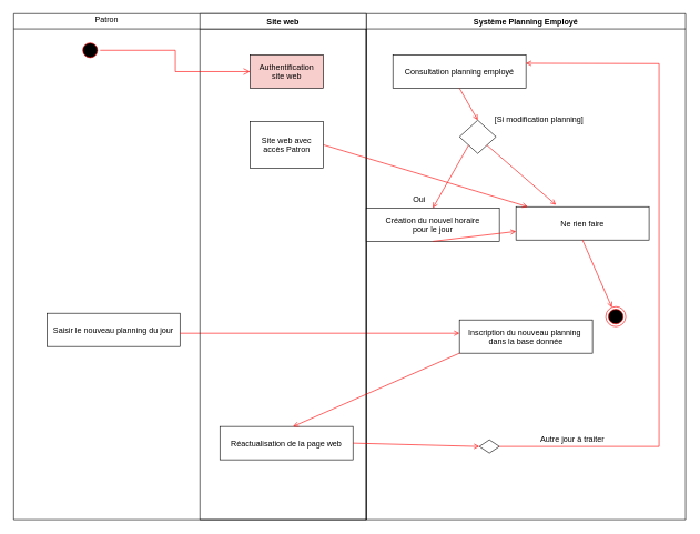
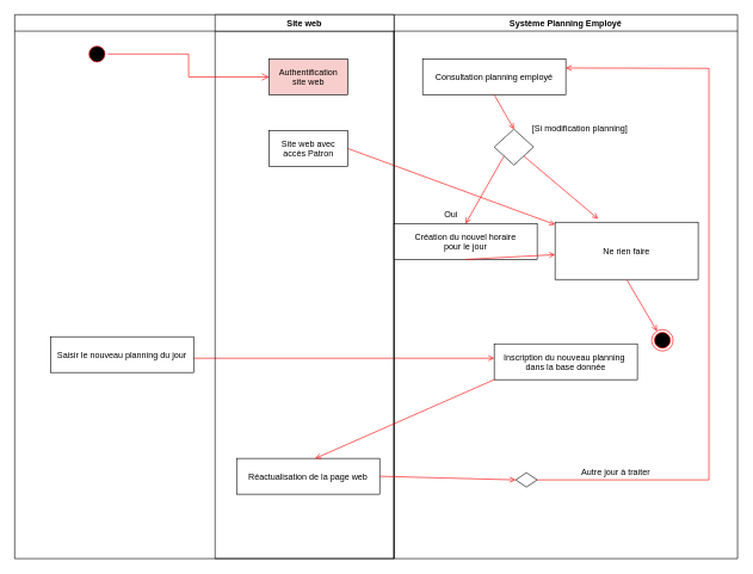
  <mxCell id="0" />
  <mxCell id="1" parent="0" />
  <mxCell id="2" value="" style="swimlane;whiteSpace=wrap" parent="1" vertex="1"><mxGeometry x="20" y="20" width="530" height="760" as="geometry"><mxRectangle x="164.5" y="128" width="70" height="23" as="alternateBounds" /></mxGeometry></mxCell>
  <mxCell id="3" value="" style="ellipse;shape=startState;fillColor=#000000;strokeColor=#ff0000;" parent="2" vertex="1"><mxGeometry x="100" y="40" width="30" height="30" as="geometry" /></mxCell>
- <mxCell id="4" value="Patron" style="text;html=1;strokeColor=none;fillColor=none;align=center;verticalAlign=middle;whiteSpace=wrap;rounded=0;" vertex="1" parent="2"><mxGeometry x="100" width="80" height="20" as="geometry" /></mxCell>
  <mxCell id="5" value="Réactualisation de la page web" style="" vertex="1" parent="2"><mxGeometry x="310" y="620" width="200" height="50" as="geometry" /></mxCell>
  <mxCell id="6" value="Saisir le nouveau planning du jour" style="" vertex="1" parent="2"><mxGeometry x="50" y="450" width="200" height="50" as="geometry" /></mxCell>
  <mxCell id="7" value="" style="endArrow=open;strokeColor=#FF0000;endFill=1;rounded=0;" edge="1" parent="2"><mxGeometry relative="1" as="geometry"><mxPoint x="250" y="480" as="sourcePoint" /><mxPoint x="670" y="480" as="targetPoint" /></mxGeometry></mxCell>
  <mxCell id="8" value="Système Planning Employé" style="swimlane;whiteSpace=wrap" parent="1" vertex="1"><mxGeometry x="550" y="20" width="480" height="760" as="geometry" /></mxCell>
  <mxCell id="9" value="Consultation planning employé" style="" parent="8" vertex="1"><mxGeometry x="40" y="62" width="200" height="50" as="geometry" /></mxCell>
  <mxCell id="10" value="" style="endArrow=open;strokeColor=#FF0000;endFill=1;rounded=0;entryX=0.5;entryY=0;entryDx=0;entryDy=0;exitX=0.5;exitY=1;exitDx=0;exitDy=0;" edge="1" parent="8" source="9" target="11"><mxGeometry relative="1" as="geometry"><mxPoint x="-434.886" y="170" as="sourcePoint" /><mxPoint x="150" y="140" as="targetPoint" /></mxGeometry></mxCell>
  <mxCell id="11" value="" style="rhombus;whiteSpace=wrap;html=1;" vertex="1" parent="8"><mxGeometry x="140" y="160" width="55" height="50" as="geometry" /></mxCell>
  <mxCell id="12" value="[Si modification planning]" style="text;html=1;strokeColor=none;fillColor=none;align=center;verticalAlign=middle;whiteSpace=wrap;rounded=0;" vertex="1" parent="8"><mxGeometry x="180" y="150" width="160" height="20" as="geometry" /></mxCell>
  <mxCell id="13" value="Oui" style="text;html=1;strokeColor=none;fillColor=none;align=center;verticalAlign=middle;whiteSpace=wrap;rounded=0;" vertex="1" parent="8"><mxGeometry x="60" y="270" width="40" height="20" as="geometry" /></mxCell>
  <mxCell id="14" value="" style="endArrow=open;strokeColor=#FF0000;endFill=1;rounded=0;exitX=1;exitY=1;exitDx=0;exitDy=0;entryX=0.3;entryY=-0.06;entryDx=0;entryDy=0;entryPerimeter=0;" edge="1" parent="8" source="11" target="16"><mxGeometry relative="1" as="geometry"><mxPoint x="220" y="385.75" as="sourcePoint" /><mxPoint x="288.75" y="438.25" as="targetPoint" /></mxGeometry></mxCell>
  <mxCell id="15" value="Création du nouvel horaire&#10;pour le jour" style="" vertex="1" parent="8"><mxGeometry y="292" width="200" height="50" as="geometry" /></mxCell>
- <mxCell id="16" value="Ne rien faire" style="" vertex="1" parent="8"><mxGeometry x="225" y="290" width="200" height="50" as="geometry" /></mxCell>
+ <mxCell id="16" value="Ne rien faire" style="" vertex="1" parent="8"><mxGeometry x="225" y="290" width="200" height="80" as="geometry" /></mxCell>
  <mxCell id="17" value="" style="endArrow=open;strokeColor=#FF0000;endFill=1;rounded=0;exitX=0;exitY=1;exitDx=0;exitDy=0;entryX=0.5;entryY=0;entryDx=0;entryDy=0;" edge="1" parent="8" source="11" target="15"><mxGeometry relative="1" as="geometry"><mxPoint x="244.5" y="312" as="sourcePoint" /><mxPoint x="140" y="410" as="targetPoint" /></mxGeometry></mxCell>
  <mxCell id="18" value="" style="ellipse;html=1;shape=endState;fillColor=#000000;strokeColor=#ff0000;" vertex="1" parent="8"><mxGeometry x="360" y="440" width="30" height="30" as="geometry" /></mxCell>
  <mxCell id="19" value="" style="endArrow=open;strokeColor=#FF0000;endFill=1;rounded=0;exitX=0.5;exitY=1;exitDx=0;exitDy=0;" edge="1" parent="8" source="16" target="18"><mxGeometry relative="1" as="geometry"><mxPoint x="221.25" y="389.5" as="sourcePoint" /><mxPoint x="340" y="570" as="targetPoint" /></mxGeometry></mxCell>
  <mxCell id="20" value="Inscription du nouveau planning &#10;dans la base donnée" style="" vertex="1" parent="8"><mxGeometry x="140" y="460" width="200" height="50" as="geometry" /></mxCell>
  <mxCell id="21" value="" style="rhombus;whiteSpace=wrap;html=1;" vertex="1" parent="8"><mxGeometry x="170" y="640" width="30" height="20" as="geometry" /></mxCell>
  <mxCell id="22" value="" style="endArrow=open;strokeColor=#FF0000;endFill=1;rounded=0;exitX=1;exitY=0.5;exitDx=0;exitDy=0;entryX=1;entryY=0.25;entryDx=0;entryDy=0;" edge="1" parent="8" source="21" target="9"><mxGeometry relative="1" as="geometry"><mxPoint x="-11" y="662" as="sourcePoint" /><mxPoint x="250" y="152.5" as="targetPoint" /><Array as="points"><mxPoint x="440" y="650" /><mxPoint x="440" y="75" /></Array></mxGeometry></mxCell>
  <mxCell id="23" value="Autre jour à traiter" style="text;html=1;strokeColor=none;fillColor=none;align=center;verticalAlign=middle;whiteSpace=wrap;rounded=0;" vertex="1" parent="8"><mxGeometry x="230" y="630" width="160" height="20" as="geometry" /></mxCell>
  <mxCell id="24" value="" style="endArrow=open;strokeColor=#FF0000;endFill=1;rounded=0;exitX=1;exitY=0.5;exitDx=0;exitDy=0;" parent="1" source="27" target="16" edge="1"><mxGeometry relative="1" as="geometry" /></mxCell>
  <mxCell id="25" value="Site web" style="swimlane;whiteSpace=wrap;startSize=23;" parent="1" vertex="1"><mxGeometry x="300" y="20" width="250" height="760" as="geometry" /></mxCell>
  <mxCell id="26" value="Authentification&#10;site web" style="fillColor=#f8cecc;" parent="25" vertex="1"><mxGeometry x="75.5" y="62" width="110" height="50" as="geometry" /></mxCell>
- <mxCell id="27" value="Site web avec&#10;accès Patron" style="" vertex="1" parent="25"><mxGeometry x="75.5" y="162" width="110" height="70" as="geometry" /></mxCell>
+ <mxCell id="27" value="Site web avec&#10;accès Patron" style="" vertex="1" parent="25"><mxGeometry x="75.5" y="162" width="110" height="50" as="geometry" /></mxCell>
  <mxCell id="28" value="" style="edgeStyle=elbowEdgeStyle;elbow=horizontal;verticalAlign=bottom;endArrow=open;endSize=8;strokeColor=#FF0000;endFill=1;rounded=0" parent="1" source="3" target="26" edge="1"><mxGeometry x="254.5" y="80" as="geometry"><mxPoint x="199.5" y="130" as="targetPoint" /></mxGeometry></mxCell>
  <mxCell id="29" value="" style="endArrow=open;strokeColor=#FF0000;endFill=1;rounded=0;exitX=0.5;exitY=1;exitDx=0;exitDy=0;" edge="1" parent="1" source="15" target="16"><mxGeometry relative="1" as="geometry"><mxPoint x="743.75" y="409.5" as="sourcePoint" /><mxPoint x="210" y="470" as="targetPoint" /></mxGeometry></mxCell>
  <mxCell id="30" value="" style="endArrow=open;strokeColor=#FF0000;endFill=1;rounded=0;exitX=0;exitY=1;exitDx=0;exitDy=0;" edge="1" parent="1" source="20"><mxGeometry relative="1" as="geometry"><mxPoint x="540" y="560" as="sourcePoint" /><mxPoint x="440" y="640" as="targetPoint" /></mxGeometry></mxCell>
  <mxCell id="31" value="" style="endArrow=open;strokeColor=#FF0000;endFill=1;rounded=0;entryX=0;entryY=0.5;entryDx=0;entryDy=0;" edge="1" parent="1" target="21"><mxGeometry relative="1" as="geometry"><mxPoint x="530" y="665" as="sourcePoint" /><mxPoint x="450" y="650" as="targetPoint" /></mxGeometry></mxCell>
